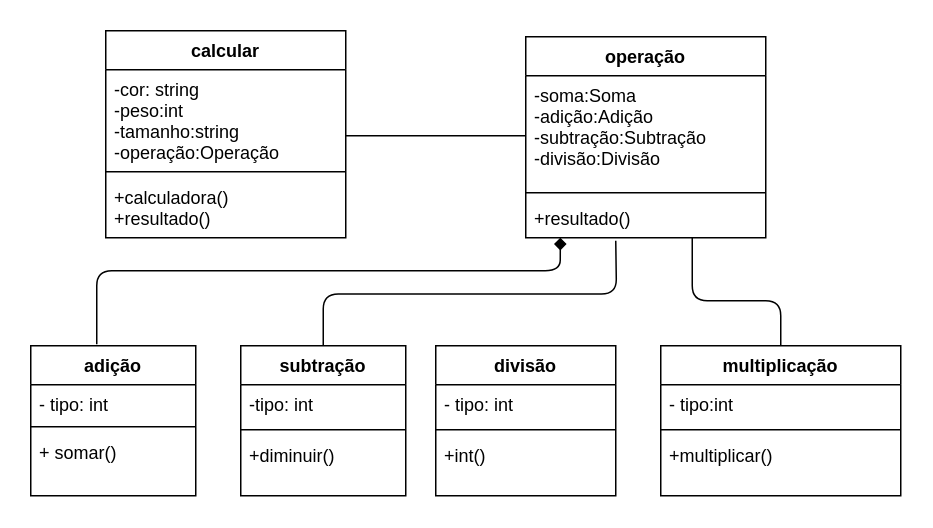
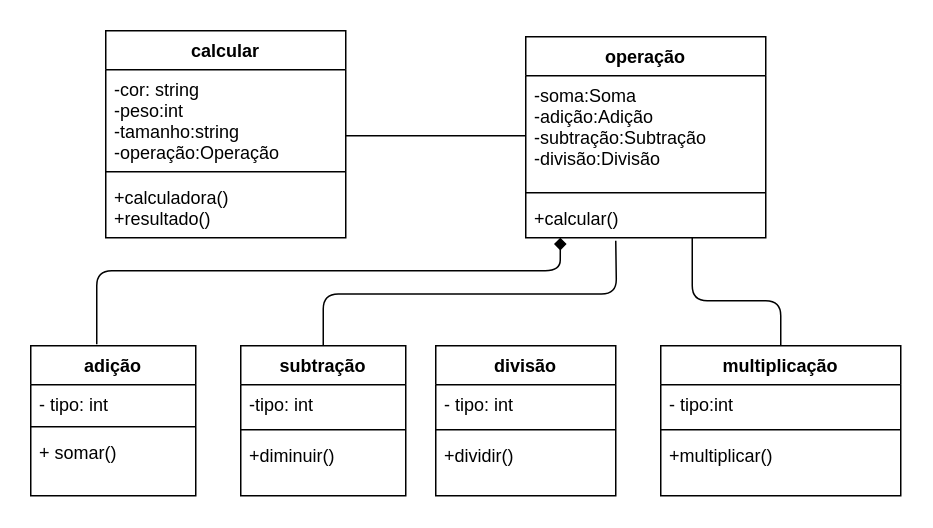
  <mxCell id="0" />
  <mxCell id="1" parent="0" />
  <mxCell id="2" value="adição" style="swimlane;fontStyle=1;align=center;verticalAlign=top;childLayout=stackLayout;horizontal=1;startSize=26;horizontalStack=0;resizeParent=1;resizeParentMax=0;resizeLast=0;collapsible=1;marginBottom=0;" vertex="1" parent="1"><mxGeometry x="20" y="230" width="110" height="100" as="geometry" /></mxCell>
  <mxCell id="3" value="- tipo: int&#10;" style="text;strokeColor=none;fillColor=none;align=left;verticalAlign=top;spacingLeft=4;spacingRight=4;overflow=hidden;rotatable=0;points=[[0,0.5],[1,0.5]];portConstraint=eastwest;" vertex="1" parent="2"><mxGeometry y="26" width="110" height="24" as="geometry" /></mxCell>
  <mxCell id="4" value="" style="line;strokeWidth=1;fillColor=none;align=left;verticalAlign=middle;spacingTop=-1;spacingLeft=3;spacingRight=3;rotatable=0;labelPosition=right;points=[];portConstraint=eastwest;" vertex="1" parent="2"><mxGeometry y="50" width="110" height="8" as="geometry" /></mxCell>
  <mxCell id="5" value="+ somar()" style="text;strokeColor=none;fillColor=none;align=left;verticalAlign=top;spacingLeft=4;spacingRight=4;overflow=hidden;rotatable=0;points=[[0,0.5],[1,0.5]];portConstraint=eastwest;" vertex="1" parent="2"><mxGeometry y="58" width="110" height="42" as="geometry" /></mxCell>
  <mxCell id="6" value="subtração" style="swimlane;fontStyle=1;align=center;verticalAlign=top;childLayout=stackLayout;horizontal=1;startSize=26;horizontalStack=0;resizeParent=1;resizeParentMax=0;resizeLast=0;collapsible=1;marginBottom=0;" vertex="1" parent="1"><mxGeometry x="160" y="230" width="110" height="100" as="geometry" /></mxCell>
  <mxCell id="7" value="-tipo: int" style="text;strokeColor=none;fillColor=none;align=left;verticalAlign=top;spacingLeft=4;spacingRight=4;overflow=hidden;rotatable=0;points=[[0,0.5],[1,0.5]];portConstraint=eastwest;" vertex="1" parent="6"><mxGeometry y="26" width="110" height="26" as="geometry" /></mxCell>
  <mxCell id="8" value="" style="line;strokeWidth=1;fillColor=none;align=left;verticalAlign=middle;spacingTop=-1;spacingLeft=3;spacingRight=3;rotatable=0;labelPosition=right;points=[];portConstraint=eastwest;" vertex="1" parent="6"><mxGeometry y="52" width="110" height="8" as="geometry" /></mxCell>
  <mxCell id="9" value="+diminuir()&#10;&#10;" style="text;strokeColor=none;fillColor=none;align=left;verticalAlign=top;spacingLeft=4;spacingRight=4;overflow=hidden;rotatable=0;points=[[0,0.5],[1,0.5]];portConstraint=eastwest;" vertex="1" parent="6"><mxGeometry y="60" width="110" height="40" as="geometry" /></mxCell>
  <mxCell id="10" value="divisão" style="swimlane;fontStyle=1;align=center;verticalAlign=top;childLayout=stackLayout;horizontal=1;startSize=26;horizontalStack=0;resizeParent=1;resizeParentMax=0;resizeLast=0;collapsible=1;marginBottom=0;" vertex="1" parent="1"><mxGeometry x="290" y="230" width="120" height="100" as="geometry" /></mxCell>
  <mxCell id="11" value="- tipo: int" style="text;strokeColor=none;fillColor=none;align=left;verticalAlign=top;spacingLeft=4;spacingRight=4;overflow=hidden;rotatable=0;points=[[0,0.5],[1,0.5]];portConstraint=eastwest;" vertex="1" parent="10"><mxGeometry y="26" width="120" height="26" as="geometry" /></mxCell>
  <mxCell id="12" value="" style="line;strokeWidth=1;fillColor=none;align=left;verticalAlign=middle;spacingTop=-1;spacingLeft=3;spacingRight=3;rotatable=0;labelPosition=right;points=[];portConstraint=eastwest;" vertex="1" parent="10"><mxGeometry y="52" width="120" height="8" as="geometry" /></mxCell>
- <mxCell id="13" value="+int()" style="text;strokeColor=none;fillColor=none;align=left;verticalAlign=top;spacingLeft=4;spacingRight=4;overflow=hidden;rotatable=0;points=[[0,0.5],[1,0.5]];portConstraint=eastwest;" vertex="1" parent="10"><mxGeometry y="60" width="120" height="40" as="geometry" /></mxCell>
+ <mxCell id="13" value="+dividir()" style="text;strokeColor=none;fillColor=none;align=left;verticalAlign=top;spacingLeft=4;spacingRight=4;overflow=hidden;rotatable=0;points=[[0,0.5],[1,0.5]];portConstraint=eastwest;" vertex="1" parent="10"><mxGeometry y="60" width="120" height="40" as="geometry" /></mxCell>
  <mxCell id="14" value="multiplicação&#10;" style="swimlane;fontStyle=1;align=center;verticalAlign=top;childLayout=stackLayout;horizontal=1;startSize=26;horizontalStack=0;resizeParent=1;resizeParentMax=0;resizeLast=0;collapsible=1;marginBottom=0;" vertex="1" parent="1"><mxGeometry x="440" y="230" width="160" height="100" as="geometry" /></mxCell>
  <mxCell id="15" value="" style="endArrow=none;html=1;edgeStyle=orthogonalEdgeStyle;" edge="1" parent="14" target="26"><mxGeometry relative="1" as="geometry"><mxPoint x="80" as="sourcePoint" /><mxPoint x="110" y="-50" as="targetPoint" /><Array as="points"><mxPoint x="80" y="-30" /><mxPoint x="21" y="-30" /></Array></mxGeometry></mxCell>
  <mxCell id="16" value="- tipo:int" style="text;strokeColor=none;fillColor=none;align=left;verticalAlign=top;spacingLeft=4;spacingRight=4;overflow=hidden;rotatable=0;points=[[0,0.5],[1,0.5]];portConstraint=eastwest;" vertex="1" parent="14"><mxGeometry y="26" width="160" height="26" as="geometry" /></mxCell>
  <mxCell id="17" value="" style="line;strokeWidth=1;fillColor=none;align=left;verticalAlign=middle;spacingTop=-1;spacingLeft=3;spacingRight=3;rotatable=0;labelPosition=right;points=[];portConstraint=eastwest;" vertex="1" parent="14"><mxGeometry y="52" width="160" height="8" as="geometry" /></mxCell>
  <mxCell id="18" value="+multiplicar()" style="text;strokeColor=none;fillColor=none;align=left;verticalAlign=top;spacingLeft=4;spacingRight=4;overflow=hidden;rotatable=0;points=[[0,0.5],[1,0.5]];portConstraint=eastwest;" vertex="1" parent="14"><mxGeometry y="60" width="160" height="40" as="geometry" /></mxCell>
  <mxCell id="19" value="calcular" style="swimlane;fontStyle=1;align=center;verticalAlign=top;childLayout=stackLayout;horizontal=1;startSize=26;horizontalStack=0;resizeParent=1;resizeParentMax=0;resizeLast=0;collapsible=1;marginBottom=0;" vertex="1" parent="1"><mxGeometry x="70" y="20" width="160" height="138" as="geometry" /></mxCell>
  <mxCell id="20" value="-cor: string&#10;-peso:int&#10;-tamanho:string&#10;-operação:Operação" style="text;strokeColor=none;fillColor=none;align=left;verticalAlign=top;spacingLeft=4;spacingRight=4;overflow=hidden;rotatable=0;points=[[0,0.5],[1,0.5]];portConstraint=eastwest;" vertex="1" parent="19"><mxGeometry y="26" width="160" height="64" as="geometry" /></mxCell>
  <mxCell id="21" value="" style="line;strokeWidth=1;fillColor=none;align=left;verticalAlign=middle;spacingTop=-1;spacingLeft=3;spacingRight=3;rotatable=0;labelPosition=right;points=[];portConstraint=eastwest;" vertex="1" parent="19"><mxGeometry y="90" width="160" height="8" as="geometry" /></mxCell>
  <mxCell id="22" value="+calculadora()&#10;+resultado()" style="text;strokeColor=none;fillColor=none;align=left;verticalAlign=top;spacingLeft=4;spacingRight=4;overflow=hidden;rotatable=0;points=[[0,0.5],[1,0.5]];portConstraint=eastwest;" vertex="1" parent="19"><mxGeometry y="98" width="160" height="40" as="geometry" /></mxCell>
  <mxCell id="23" value="operação" style="swimlane;fontStyle=1;align=center;verticalAlign=top;childLayout=stackLayout;horizontal=1;startSize=26;horizontalStack=0;resizeParent=1;resizeParentMax=0;resizeLast=0;collapsible=1;marginBottom=0;" vertex="1" parent="1"><mxGeometry x="350" y="24" width="160" height="134" as="geometry" /></mxCell>
  <mxCell id="24" value="-soma:Soma&#10;-adição:Adição&#10;-subtração:Subtração&#10;-divisão:Divisão" style="text;strokeColor=none;fillColor=none;align=left;verticalAlign=top;spacingLeft=4;spacingRight=4;overflow=hidden;rotatable=0;points=[[0,0.5],[1,0.5]];portConstraint=eastwest;" vertex="1" parent="23"><mxGeometry y="26" width="160" height="74" as="geometry" /></mxCell>
  <mxCell id="25" value="" style="line;strokeWidth=1;fillColor=none;align=left;verticalAlign=middle;spacingTop=-1;spacingLeft=3;spacingRight=3;rotatable=0;labelPosition=right;points=[];portConstraint=eastwest;" vertex="1" parent="23"><mxGeometry y="100" width="160" height="8" as="geometry" /></mxCell>
- <mxCell id="26" value="+resultado()" style="text;strokeColor=none;fillColor=none;align=left;verticalAlign=top;spacingLeft=4;spacingRight=4;overflow=hidden;rotatable=0;points=[[0,0.5],[1,0.5]];portConstraint=eastwest;" vertex="1" parent="23"><mxGeometry y="108" width="160" height="26" as="geometry" /></mxCell>
+ <mxCell id="26" value="+calcular()" style="text;strokeColor=none;fillColor=none;align=left;verticalAlign=top;spacingLeft=4;spacingRight=4;overflow=hidden;rotatable=0;points=[[0,0.5],[1,0.5]];portConstraint=eastwest;" vertex="1" parent="23"><mxGeometry y="108" width="160" height="26" as="geometry" /></mxCell>
  <mxCell id="27" value="" style="endArrow=diamond;html=1;edgeStyle=orthogonalEdgeStyle;exitX=0.4;exitY=-0.01;exitDx=0;exitDy=0;exitPerimeter=0;entryX=0.144;entryY=1;entryDx=0;entryDy=0;entryPerimeter=0;" edge="1" parent="1" source="2" target="26"><mxGeometry relative="1" as="geometry"><mxPoint x="60" y="200" as="sourcePoint" /><mxPoint x="220" y="200" as="targetPoint" /><Array as="points"><mxPoint x="64" y="180" /><mxPoint x="373" y="180" /></Array></mxGeometry></mxCell>
  <mxCell id="28" value="" style="endArrow=none;html=1;edgeStyle=orthogonalEdgeStyle;exitX=0.5;exitY=0;exitDx=0;exitDy=0;" edge="1" parent="1" source="6"><mxGeometry relative="1" as="geometry"><mxPoint x="220" y="210" as="sourcePoint" /><mxPoint x="410" y="160" as="targetPoint" /></mxGeometry></mxCell>
  <mxCell id="29" value="" style="endArrow=none;html=1;edgeStyle=orthogonalEdgeStyle;" edge="1" parent="1"><mxGeometry relative="1" as="geometry"><mxPoint x="230" y="90" as="sourcePoint" /><mxPoint x="350" y="90" as="targetPoint" /></mxGeometry></mxCell>
